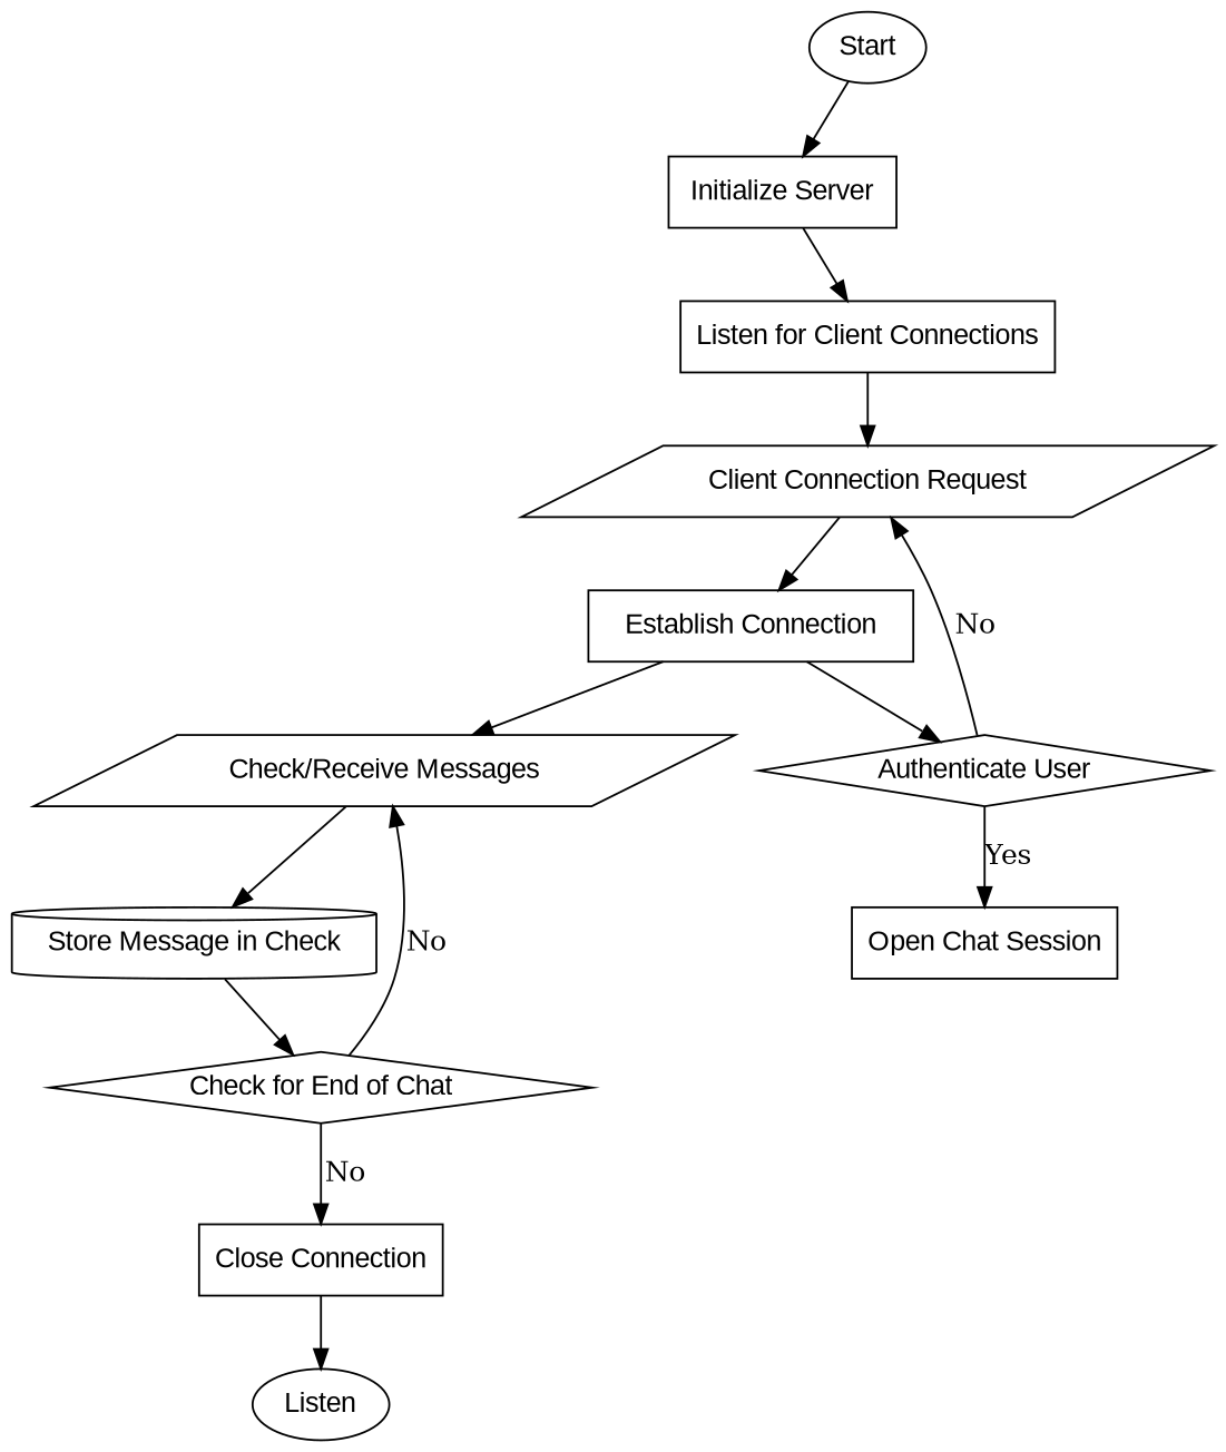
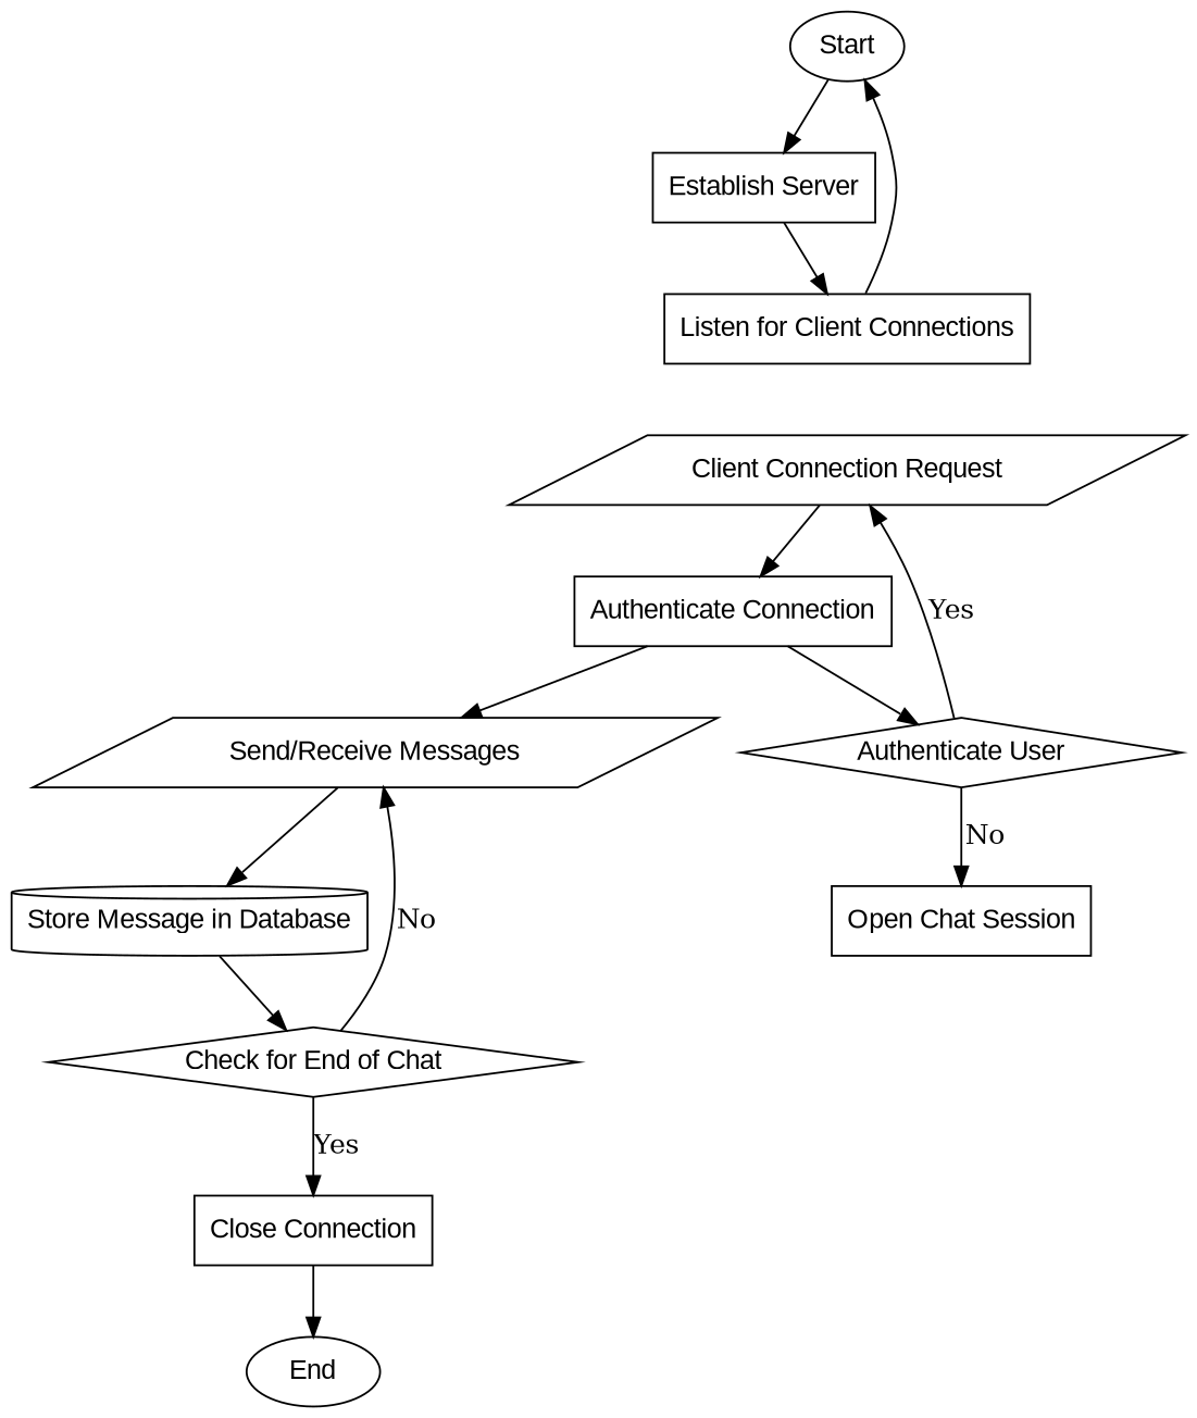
  digraph {
    node [fontname=Arial shape=box]
    n1 [label=Start shape=ellipse]
-   n2 [label="Initialize Server"]
+   n2 [label="Establish Server"]
    n3 [label="Listen for Client Connections"]
    n4 [label="Client Connection Request" shape=parallelogram]
-   n5 [label="Establish Connection"]
+   n5 [label="Authenticate Connection"]
    n6 [label="Authenticate User" shape=diamond]
-   n7 [label="Check/Receive Messages" shape=parallelogram]
+   n7 [label="Send/Receive Messages" shape=parallelogram]
    n8 [label="Open Chat Session"]
-   n9 [label="Store Message in Check" shape=cylinder]
+   n9 [label="Store Message in Database" shape=cylinder]
    n10 [label="Check for End of Chat" shape=diamond]
    n11 [label="Close Connection"]
-   n12 [label=Listen shape=ellipse]
+   n12 [label=End shape=ellipse]
    n1 -> n2
    n2 -> n3
-   n3 -> n4
+   n3 -> n1
    n4 -> n5
    n5 -> n6
    n5 -> n7
-   n6 -> n4 [label=No]
-   n6 -> n8 [label=Yes]
+   n6 -> n4 [label=Yes]
+   n6 -> n8 [label=No]
    n7 -> n9
    n9 -> n10
    n10 -> n7 [label=No]
-   n10 -> n11 [label=No]
+   n10 -> n11 [label=Yes]
    n11 -> n12
  }
